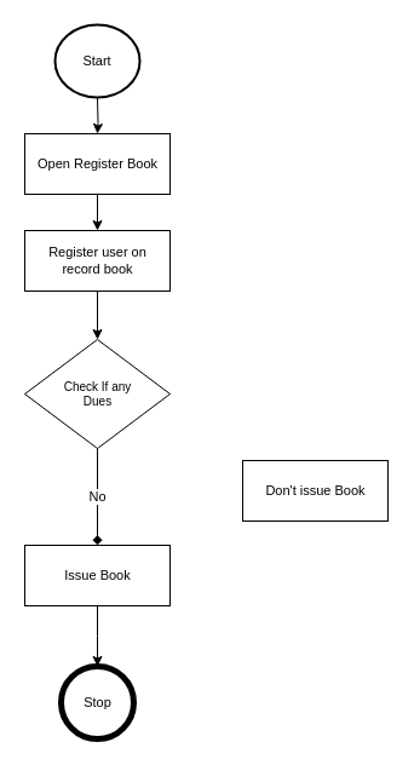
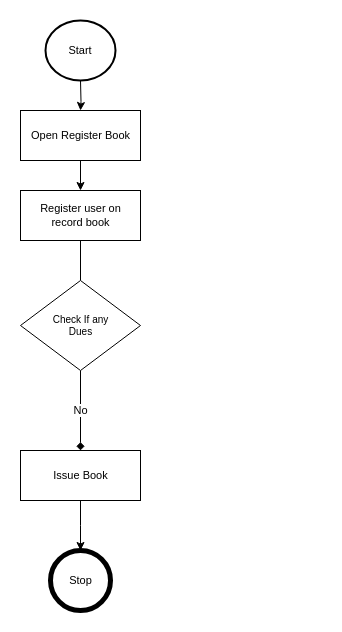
  <mxCell id="0" />
  <mxCell id="1" parent="0" />
  <mxCell id="2" style="edgeStyle=orthogonalEdgeStyle;rounded=0;orthogonalLoop=1;jettySize=auto;html=1;fontSize=11;" parent="1" target="4" edge="1"><mxGeometry relative="1" as="geometry"><mxPoint x="80" y="80" as="sourcePoint" /></mxGeometry></mxCell>
  <mxCell id="3" style="edgeStyle=orthogonalEdgeStyle;rounded=0;orthogonalLoop=1;jettySize=auto;html=1;fontSize=11;" parent="1" source="4" target="6" edge="1"><mxGeometry relative="1" as="geometry" /></mxCell>
  <mxCell id="4" value="Open Register Book" style="html=1;dashed=0;whitespace=wrap;fontSize=11;" parent="1" vertex="1"><mxGeometry x="20" y="110" width="120" height="50" as="geometry" /></mxCell>
- <mxCell id="5" style="edgeStyle=orthogonalEdgeStyle;rounded=0;orthogonalLoop=1;jettySize=auto;html=1;entryX=0.5;entryY=0;entryDx=0;entryDy=0;fontSize=11;" parent="1" source="6" target="8" edge="1"><mxGeometry relative="1" as="geometry" /></mxCell>
+ <mxCell id="5" style="edgeStyle=orthogonalEdgeStyle;rounded=0;orthogonalLoop=1;jettySize=auto;html=1;entryX=0.5;entryY=0;entryDx=0;entryDy=0;fontSize=11;endArrow=none;" parent="1" source="6" target="8" edge="1"><mxGeometry relative="1" as="geometry" /></mxCell>
  <mxCell id="6" value="&lt;div style=&quot;font-size: 11px;&quot;&gt;Register user on &lt;br style=&quot;font-size: 11px;&quot;&gt;&lt;/div&gt;&lt;div style=&quot;font-size: 11px;&quot;&gt;record book&lt;br style=&quot;font-size: 11px;&quot;&gt;&lt;/div&gt;" style="html=1;dashed=0;whitespace=wrap;fontSize=11;" parent="1" vertex="1"><mxGeometry x="20" y="190" width="120" height="50" as="geometry" /></mxCell>
  <mxCell id="7" value="No" style="edgeStyle=orthogonalEdgeStyle;rounded=0;orthogonalLoop=1;jettySize=auto;html=1;fontSize=11;endArrow=diamond;" parent="1" source="8" target="11" edge="1"><mxGeometry relative="1" as="geometry" /></mxCell>
  <mxCell id="8" value="&lt;div&gt;Check If any &lt;br&gt;&lt;/div&gt;&lt;div&gt;Dues&lt;br&gt;&lt;/div&gt;" style="shape=rhombus;html=1;dashed=0;whitespace=wrap;perimeter=rhombusPerimeter;fontSize=10;" parent="1" vertex="1"><mxGeometry x="20" y="280" width="120" height="90" as="geometry" /></mxCell>
- <mxCell id="9" value="Don't issue Book" style="html=1;dashed=0;whitespace=wrap;fontSize=11;" parent="1" vertex="1"><mxGeometry x="200" y="380" width="120" height="50" as="geometry" /></mxCell>
  <mxCell id="10" style="edgeStyle=orthogonalEdgeStyle;rounded=0;orthogonalLoop=1;jettySize=auto;html=1;entryX=0.5;entryY=0;entryDx=0;entryDy=0;fontSize=11;fontColor=#000000;" parent="1" source="11" edge="1"><mxGeometry relative="1" as="geometry"><mxPoint x="80" y="550" as="targetPoint" /></mxGeometry></mxCell>
  <mxCell id="11" value="Issue Book" style="html=1;dashed=0;whitespace=wrap;fontSize=11;" parent="1" vertex="1"><mxGeometry x="20" y="450" width="120" height="50" as="geometry" /></mxCell>
  <mxCell id="12" value="Start" style="strokeWidth=2;html=1;shape=mxgraph.flowchart.start_2;whiteSpace=wrap;fontSize=11;fontColor=#000000;" parent="1" vertex="1"><mxGeometry x="45" y="20" width="70" height="60" as="geometry" /></mxCell>
  <mxCell id="13" value="Stop" style="shape=ellipse;html=1;dashed=0;whitespace=wrap;aspect=fixed;strokeWidth=5;perimeter=ellipsePerimeter;fontSize=11;fontColor=#000000;" parent="1" vertex="1"><mxGeometry x="50" y="550" width="60" height="60" as="geometry" /></mxCell>
